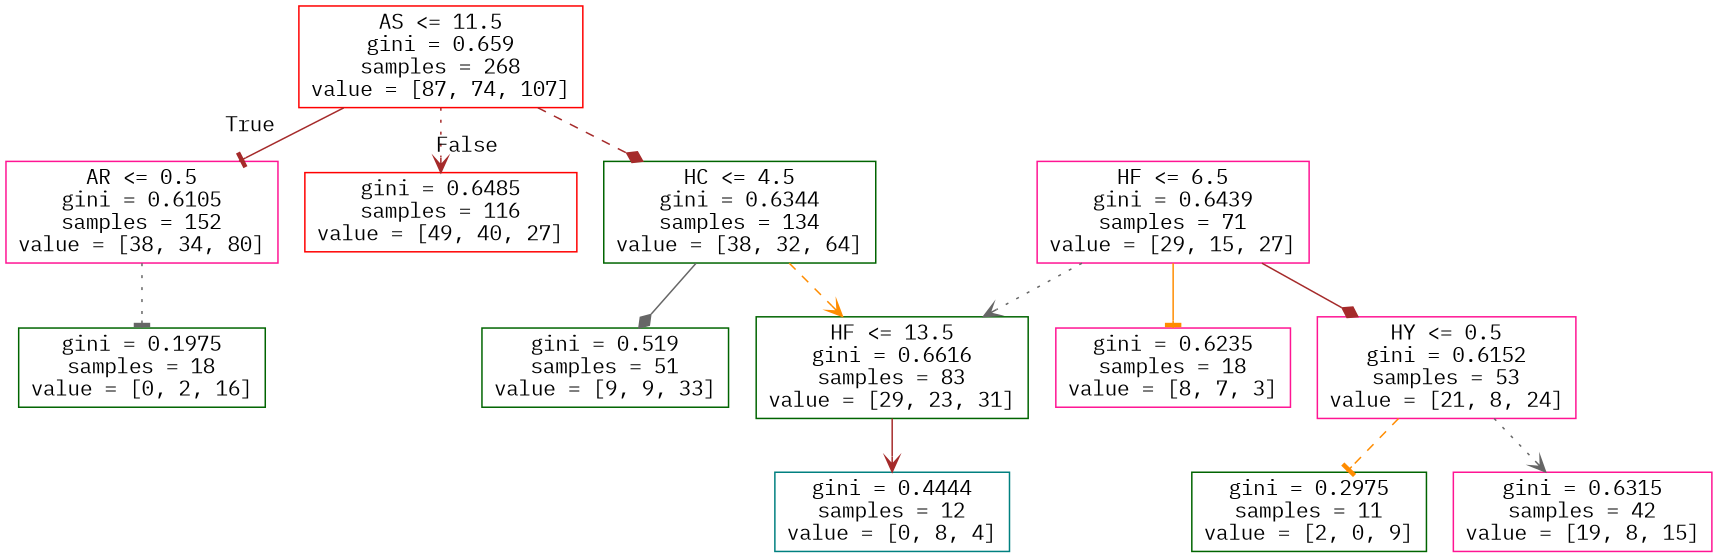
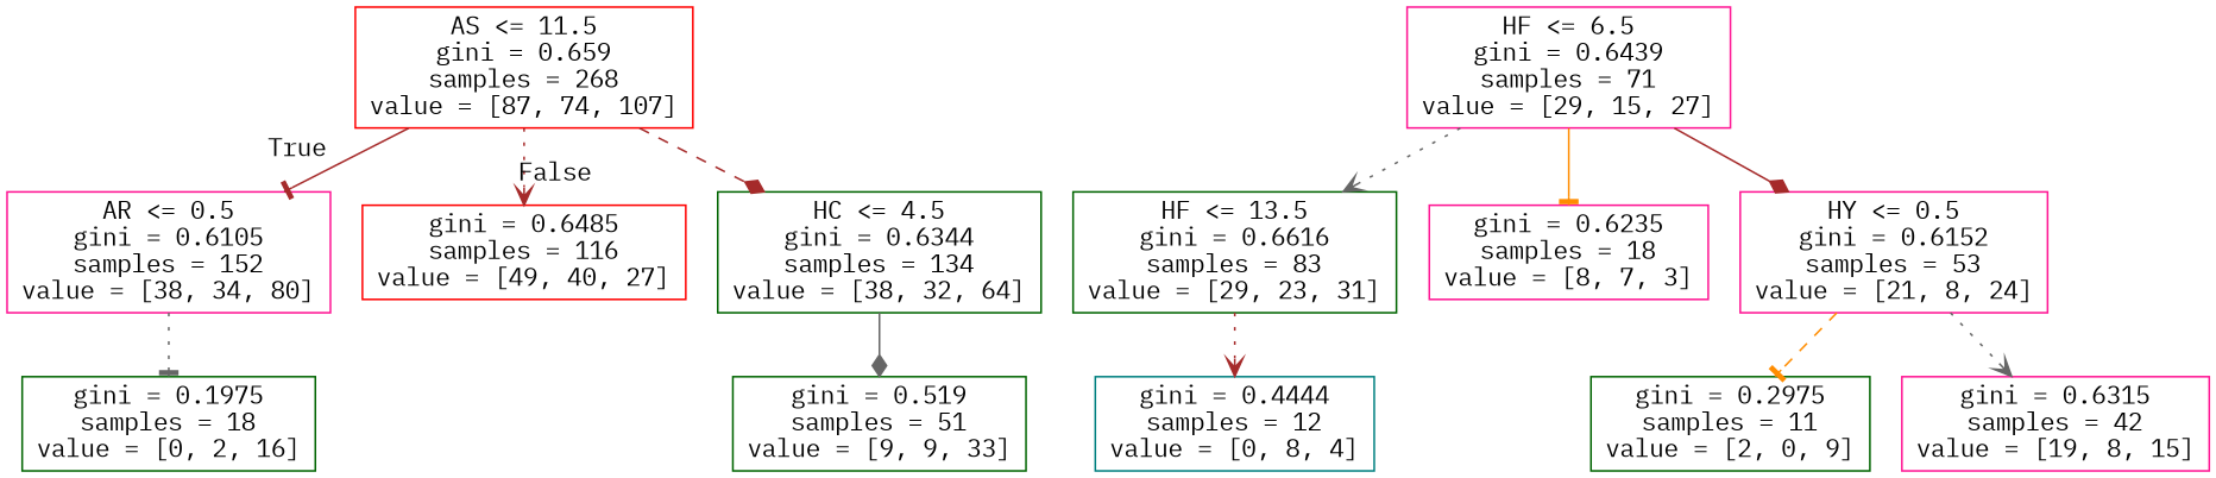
  digraph {
    fontname="IBM Plex Mono"
    node [color=deeppink fontname="IBM Plex Mono" shape=box]
    edge [arrowhead=vee color=brown fontname="IBM Plex Mono" style=solid]
    n1 [color=red label="AS <= 11.5\ngini = 0.659\nsamples = 268\nvalue = [87, 74, 107]"]
    n2 [label="AR <= 0.5\ngini = 0.6105\nsamples = 152\nvalue = [38, 34, 80]"]
    n3 [color=red label="gini = 0.6485\nsamples = 116\nvalue = [49, 40, 27]"]
    n4 [color=darkgreen label="HC <= 4.5\ngini = 0.6344\nsamples = 134\nvalue = [38, 32, 64]"]
    n5 [color=darkgreen label="gini = 0.1975\nsamples = 18\nvalue = [0, 2, 16]"]
    n6 [color=darkgreen label="gini = 0.519\nsamples = 51\nvalue = [9, 9, 33]"]
    n7 [color=darkgreen label="HF <= 13.5\ngini = 0.6616\nsamples = 83\nvalue = [29, 23, 31]"]
    n8 [color=teal label="gini = 0.4444\nsamples = 12\nvalue = [0, 8, 4]"]
    n9 [label="HF <= 6.5\ngini = 0.6439\nsamples = 71\nvalue = [29, 15, 27]"]
    n10 [label="gini = 0.6235\nsamples = 18\nvalue = [8, 7, 3]"]
    n11 [label="HY <= 0.5\ngini = 0.6152\nsamples = 53\nvalue = [21, 8, 24]"]
    n12 [color=darkgreen label="gini = 0.2975\nsamples = 11\nvalue = [2, 0, 9]"]
    n13 [label="gini = 0.6315\nsamples = 42\nvalue = [19, 8, 15]"]
    n1 -> n2 [arrowhead=tee headlabel=True labelangle=45 labeldistance=2.5]
    n1 -> n3 [headlabel=False labelangle=-45 labeldistance=2.5 style=dotted]
    n1 -> n4 [arrowhead=diamond style=dashed]
    n2 -> n5 [arrowhead=tee color=gray40 style=dotted]
    n4 -> n6 [arrowhead=diamond color=gray40]
-   n4 -> n7 [color=darkorange style=dashed]
-   n7 -> n8
+   n7 -> n8 [style=dotted]
    n9 -> n7 [color=gray40 style=dotted]
    n9 -> n10 [arrowhead=tee color=darkorange]
    n9 -> n11 [arrowhead=diamond]
    n11 -> n12 [arrowhead=tee color=darkorange style=dashed]
    n11 -> n13 [color=gray40 style=dotted]
  }
